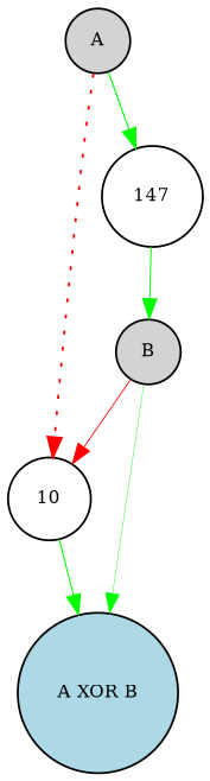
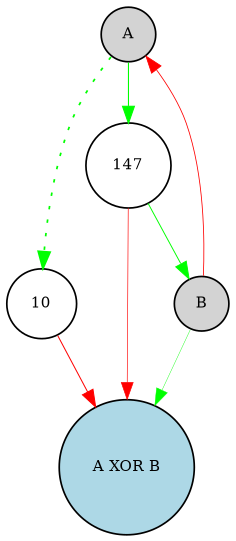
  digraph {
    node [fillcolor=lightgray fontsize=9 shape=circle style=filled]
    edge [color=green style=solid]
    A [height=0.2 width=0.2]
    10 [fillcolor=white height=0.2 width=0.2]
    147 [fillcolor=white height=0.2 width=0.2]
    "A XOR B" [fillcolor=lightblue height=0.2 width=0.2]
    B [height=0.2 width=0.2]
-   A -> 10 [color=red penwidth=1.017183472632167 style=dotted]
+   A -> 10 [penwidth=1.017183472632167 style=dotted]
    A -> 147 [penwidth=0.6317764006670399]
-   10 -> "A XOR B" [penwidth=0.5915504359265427]
+   10 -> "A XOR B" [color=red penwidth=0.5915504359265427]
+   147 -> "A XOR B" [color=red penwidth=0.37893218122571093]
    147 -> B [penwidth=0.5596173357545031]
-   B -> 10 [color=red penwidth=0.47722718082587323]
+   B -> A [color=red penwidth=0.47722718082587323]
    B -> "A XOR B" [penwidth=0.2319946417416028]
  }
